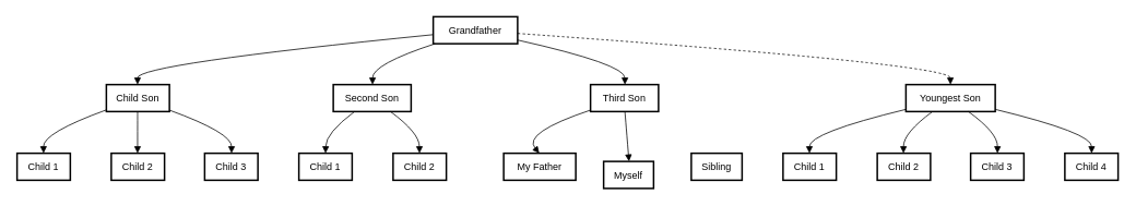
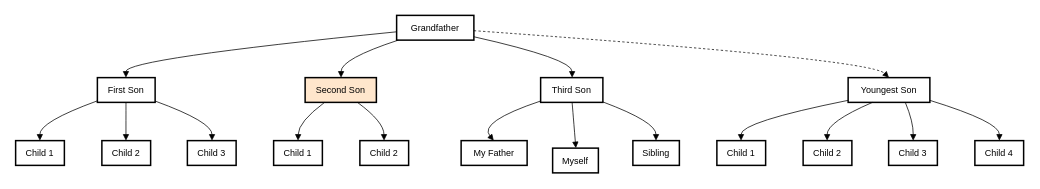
  <mxCell id="0" />
  <mxCell id="1" parent="0" />
  <mxCell id="2" value="Grandfather" style="whiteSpace=wrap;strokeWidth=2;" vertex="1" parent="1"><mxGeometry x="528" width="103" height="33" as="geometry" y="20" /></mxCell>
- <mxCell id="3" value="Child Son" style="whiteSpace=wrap;strokeWidth=2;" vertex="1" parent="1"><mxGeometry x="129" y="103" width="77" height="33" as="geometry" /></mxCell>
- <mxCell id="4" value="Second Son" style="whiteSpace=wrap;strokeWidth=2;" vertex="1" parent="1"><mxGeometry x="406" y="103" width="95" height="33" as="geometry" /></mxCell>
+ <mxCell id="3" value="First Son" style="whiteSpace=wrap;strokeWidth=2;" vertex="1" parent="1"><mxGeometry x="129" y="103" width="77" height="33" as="geometry" /></mxCell>
+ <mxCell id="4" value="Second Son" style="whiteSpace=wrap;strokeWidth=2;fillColor=#ffe6cc;" vertex="1" parent="1"><mxGeometry x="406" y="103" width="95" height="33" as="geometry" /></mxCell>
  <mxCell id="5" value="Third Son" style="whiteSpace=wrap;strokeWidth=2;" vertex="1" parent="1"><mxGeometry x="720" y="103" width="83" height="33" as="geometry" /></mxCell>
- <mxCell id="6" value="Youngest Son" style="whiteSpace=wrap;strokeWidth=2;" vertex="1" parent="1"><mxGeometry x="1105" y="103" width="109" height="33" as="geometry" /></mxCell>
+ <mxCell id="6" value="Youngest Son" style="whiteSpace=wrap;strokeWidth=2;" vertex="1" parent="1"><mxGeometry x="1130" y="103" width="109" height="33" as="geometry" /></mxCell>
  <mxCell id="7" value="Child 1" style="whiteSpace=wrap;strokeWidth=2;" vertex="1" parent="1"><mxGeometry y="187" width="65" height="33" as="geometry" x="20" /></mxCell>
  <mxCell id="8" value="Child 2" style="whiteSpace=wrap;strokeWidth=2;" vertex="1" parent="1"><mxGeometry x="135" y="187" width="65" height="33" as="geometry" /></mxCell>
  <mxCell id="9" value="Child 3" style="whiteSpace=wrap;strokeWidth=2;" vertex="1" parent="1"><mxGeometry x="249" y="187" width="65" height="33" as="geometry" /></mxCell>
  <mxCell id="10" value="Child 1" style="whiteSpace=wrap;strokeWidth=2;" vertex="1" parent="1"><mxGeometry x="364" y="187" width="65" height="33" as="geometry" /></mxCell>
  <mxCell id="11" value="Child 2" style="whiteSpace=wrap;strokeWidth=2;" vertex="1" parent="1"><mxGeometry x="479" y="187" width="65" height="33" as="geometry" /></mxCell>
  <mxCell id="12" value="My Father" style="whiteSpace=wrap;strokeWidth=2;" vertex="1" parent="1"><mxGeometry x="614" y="187" width="88" height="33" as="geometry" /></mxCell>
  <mxCell id="13" value="Myself" style="whiteSpace=wrap;strokeWidth=2;" vertex="1" parent="1"><mxGeometry x="736" y="197" width="61" height="33" as="geometry" /></mxCell>
  <mxCell id="14" value="Sibling" style="whiteSpace=wrap;strokeWidth=2;" vertex="1" parent="1"><mxGeometry x="843" y="187" width="62" height="33" as="geometry" /></mxCell>
  <mxCell id="15" value="Child 1" style="whiteSpace=wrap;strokeWidth=2;" vertex="1" parent="1"><mxGeometry x="955" y="187" width="65" height="33" as="geometry" /></mxCell>
  <mxCell id="16" value="Child 2" style="whiteSpace=wrap;strokeWidth=2;" vertex="1" parent="1"><mxGeometry x="1070" y="187" width="65" height="33" as="geometry" /></mxCell>
  <mxCell id="17" value="Child 3" style="whiteSpace=wrap;strokeWidth=2;" vertex="1" parent="1"><mxGeometry x="1184" y="187" width="65" height="33" as="geometry" /></mxCell>
  <mxCell id="18" value="Child 4" style="whiteSpace=wrap;strokeWidth=2;" vertex="1" parent="1"><mxGeometry x="1299" y="187" width="65" height="33" as="geometry" /></mxCell>
  <mxCell id="19" value="" style="curved=1;startArrow=none;endArrow=block;exitX=-0.004;exitY=0.665;entryX=0.495;entryY=0.012;" edge="1" parent="1" source="2" target="3"><mxGeometry relative="1" as="geometry"><Array as="points"><mxPoint x="167" y="78" /></Array></mxGeometry></mxCell>
  <mxCell id="20" value="" style="curved=1;startArrow=none;endArrow=block;exitX=0.01;exitY=1.012;entryX=0.504;entryY=0.012;" edge="1" parent="1" source="2" target="4"><mxGeometry relative="1" as="geometry"><Array as="points"><mxPoint x="454" y="78" /></Array></mxGeometry></mxCell>
  <mxCell id="21" value="" style="curved=1;startArrow=none;endArrow=block;exitX=1.0;exitY=0.864;entryX=0.506;entryY=0.012;" edge="1" parent="1" source="2" target="5"><mxGeometry relative="1" as="geometry"><Array as="points"><mxPoint x="762" y="78" /></Array></mxGeometry></mxCell>
  <mxCell id="22" value="" style="curved=1;startArrow=none;endArrow=block;exitX=1.0;exitY=0.619;entryX=0.499;entryY=0.012;dashed=1;" edge="1" parent="1" source="2" target="6"><mxGeometry relative="1" as="geometry"><Array as="points"><mxPoint x="1159" y="78" /></Array></mxGeometry></mxCell>
  <mxCell id="23" value="" style="curved=1;startArrow=none;endArrow=block;exitX=-0.004;exitY=0.941;entryX=0.498;entryY=-0.006;" edge="1" parent="1" source="3" target="7"><mxGeometry relative="1" as="geometry"><Array as="points"><mxPoint x="52" y="162" /></Array></mxGeometry></mxCell>
  <mxCell id="24" value="" style="curved=1;startArrow=none;endArrow=block;exitX=0.495;exitY=1.024;entryX=0.494;entryY=-0.006;" edge="1" parent="1" source="3" target="8"><mxGeometry relative="1" as="geometry"><Array as="points" /></mxGeometry></mxCell>
  <mxCell id="25" value="" style="curved=1;startArrow=none;endArrow=block;exitX=0.994;exitY=0.941;entryX=0.505;entryY=-0.006;" edge="1" parent="1" source="3" target="9"><mxGeometry relative="1" as="geometry"><Array as="points"><mxPoint x="282" y="162" /></Array></mxGeometry></mxCell>
  <mxCell id="26" value="" style="curved=1;startArrow=none;endArrow=block;exitX=0.262;exitY=1.024;entryX=0.501;entryY=-0.006;" edge="1" parent="1" source="4" target="10"><mxGeometry relative="1" as="geometry"><Array as="points"><mxPoint x="397" y="162" /></Array></mxGeometry></mxCell>
  <mxCell id="27" value="" style="curved=1;startArrow=none;endArrow=block;exitX=0.746;exitY=1.024;entryX=0.496;entryY=-0.006;" edge="1" parent="1" source="4" target="11"><mxGeometry relative="1" as="geometry"><Array as="points"><mxPoint x="511" y="162" /></Array></mxGeometry></mxCell>
  <mxCell id="28" value="" style="curved=1;startArrow=none;endArrow=block;exitX=0.004;exitY=0.941;entryX=0.494;entryY=-0.006;" edge="1" parent="1" source="5" target="12"><mxGeometry relative="1" as="geometry"><Array as="points"><mxPoint x="637" y="162" /></Array></mxGeometry></mxCell>
  <mxCell id="29" value="" style="curved=1;startArrow=none;endArrow=block;exitX=0.506;exitY=1.024;entryX=0.508;entryY=-0.006;" edge="1" parent="1" source="5" target="13"><mxGeometry relative="1" as="geometry"><Array as="points" /></mxGeometry></mxCell>
+ <mxCell id="30" value="" style="curved=1;startArrow=none;endArrow=block;exitX=1.008;exitY=0.989;entryX=0.497;entryY=-0.006;" edge="1" parent="1" source="5" target="14"><mxGeometry relative="1" as="geometry"><Array as="points"><mxPoint x="874" y="162" /></Array></mxGeometry></mxCell>
  <mxCell id="31" value="" style="curved=1;startArrow=none;endArrow=block;exitX=0.001;exitY=0.917;entryX=0.496;entryY=-0.006;" edge="1" parent="1" source="6" target="15"><mxGeometry relative="1" as="geometry"><Array as="points"><mxPoint x="987" y="162" /></Array></mxGeometry></mxCell>
  <mxCell id="32" value="" style="curved=1;startArrow=none;endArrow=block;exitX=0.288;exitY=1.024;entryX=0.492;entryY=-0.006;" edge="1" parent="1" source="6" target="16"><mxGeometry relative="1" as="geometry"><Array as="points"><mxPoint x="1102" y="162" /></Array></mxGeometry></mxCell>
  <mxCell id="33" value="" style="curved=1;startArrow=none;endArrow=block;exitX=0.709;exitY=1.024;entryX=0.503;entryY=-0.006;" edge="1" parent="1" source="6" target="17"><mxGeometry relative="1" as="geometry"><Array as="points"><mxPoint x="1217" y="162" /></Array></mxGeometry></mxCell>
  <mxCell id="34" value="" style="curved=1;startArrow=none;endArrow=block;exitX=0.997;exitY=0.916;entryX=0.502;entryY=-0.006;" edge="1" parent="1" source="6" target="18"><mxGeometry relative="1" as="geometry"><Array as="points"><mxPoint x="1332" y="162" /></Array></mxGeometry></mxCell>
